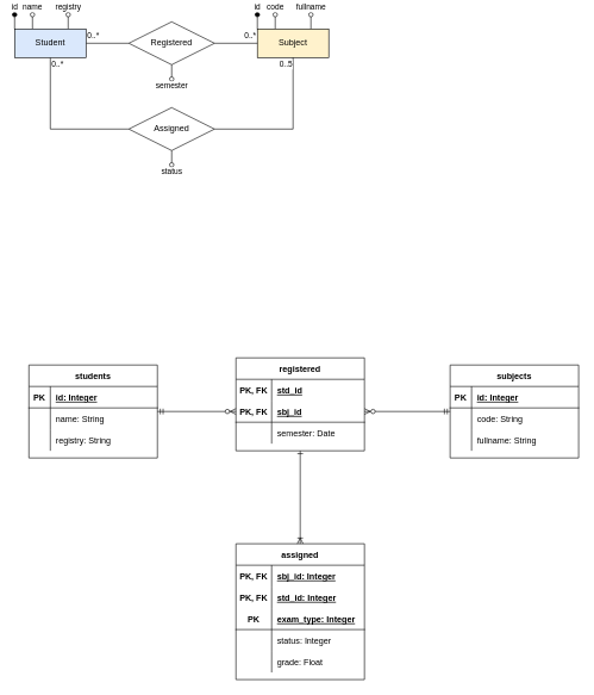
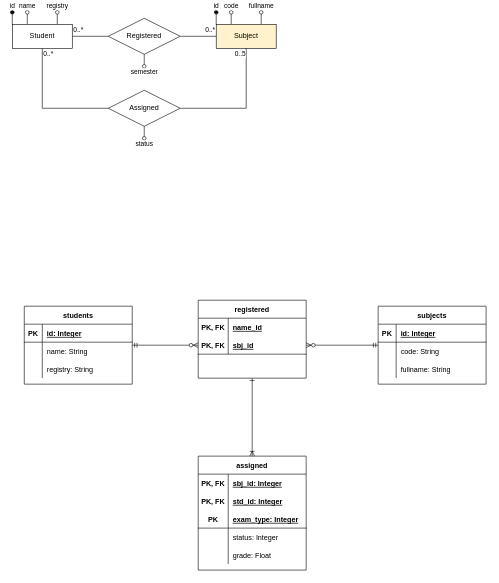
  <mxCell id="0" />
  <mxCell id="1" parent="0" />
  <mxCell id="2" value="0..*" style="edgeStyle=orthogonalEdgeStyle;rounded=0;orthogonalLoop=1;jettySize=auto;html=1;exitX=1;exitY=0.5;exitDx=0;exitDy=0;entryX=0;entryY=0.5;entryDx=0;entryDy=0;endArrow=none;endFill=0;" parent="1" source="7" target="14" edge="1"><mxGeometry x="-0.667" y="10" relative="1" as="geometry"><mxPoint as="offset" /></mxGeometry></mxCell>
  <mxCell id="3" value="id" style="edgeStyle=orthogonalEdgeStyle;rounded=0;orthogonalLoop=1;jettySize=auto;html=1;endArrow=oval;endFill=1;exitX=0;exitY=0;exitDx=0;exitDy=0;" parent="1" source="7" edge="1"><mxGeometry x="1" y="10" relative="1" as="geometry"><mxPoint x="20" y="20" as="targetPoint" /><mxPoint x="40" y="170" as="sourcePoint" /><mxPoint x="10" y="-10" as="offset" /></mxGeometry></mxCell>
  <mxCell id="4" value="name" style="edgeStyle=orthogonalEdgeStyle;rounded=0;orthogonalLoop=1;jettySize=auto;html=1;exitX=0.25;exitY=0;exitDx=0;exitDy=0;endArrow=oval;endFill=0;" parent="1" source="7" edge="1"><mxGeometry x="1" y="10" relative="1" as="geometry"><mxPoint x="45" y="20" as="targetPoint" /><mxPoint x="10" y="-10" as="offset" /></mxGeometry></mxCell>
  <mxCell id="5" value="registry" style="edgeStyle=orthogonalEdgeStyle;rounded=0;orthogonalLoop=1;jettySize=auto;html=1;endArrow=oval;endFill=0;exitX=0.75;exitY=0;exitDx=0;exitDy=0;" parent="1" source="7" edge="1"><mxGeometry x="1" y="10" relative="1" as="geometry"><mxPoint x="95" y="20" as="targetPoint" /><mxPoint x="80" y="100" as="sourcePoint" /><mxPoint x="10" y="-10" as="offset" /></mxGeometry></mxCell>
  <mxCell id="6" value="0..*" style="edgeStyle=orthogonalEdgeStyle;rounded=0;orthogonalLoop=1;jettySize=auto;html=1;exitX=0.5;exitY=1;exitDx=0;exitDy=0;entryX=0;entryY=0.5;entryDx=0;entryDy=0;startArrow=none;startFill=0;endArrow=none;endFill=0;" parent="1" source="7" target="66" edge="1"><mxGeometry x="-0.905" y="10" relative="1" as="geometry"><mxPoint as="offset" /></mxGeometry></mxCell>
- <mxCell id="7" value="Student" style="whiteSpace=wrap;html=1;align=center;fillColor=#dae8fc;" parent="1" vertex="1"><mxGeometry x="20" y="40" width="100" height="40" as="geometry" /></mxCell>
+ <mxCell id="7" value="Student" style="whiteSpace=wrap;html=1;align=center;" parent="1" vertex="1"><mxGeometry x="20" y="40" width="100" height="40" as="geometry" /></mxCell>
  <mxCell id="8" value="id" style="edgeStyle=orthogonalEdgeStyle;rounded=0;orthogonalLoop=1;jettySize=auto;html=1;exitX=0;exitY=0;exitDx=0;exitDy=0;endArrow=oval;endFill=1;" parent="1" source="11" edge="1"><mxGeometry x="1" y="10" relative="1" as="geometry"><mxPoint x="360" y="20" as="targetPoint" /><mxPoint x="10" y="-10" as="offset" /></mxGeometry></mxCell>
  <mxCell id="9" value="code" style="edgeStyle=orthogonalEdgeStyle;rounded=0;orthogonalLoop=1;jettySize=auto;html=1;exitX=0.25;exitY=0;exitDx=0;exitDy=0;endArrow=oval;endFill=0;" parent="1" source="11" edge="1"><mxGeometry x="1" y="10" relative="1" as="geometry"><mxPoint x="385" y="20" as="targetPoint" /><mxPoint x="10" y="-10" as="offset" /></mxGeometry></mxCell>
  <mxCell id="10" value="fullname" style="edgeStyle=orthogonalEdgeStyle;rounded=0;orthogonalLoop=1;jettySize=auto;html=1;exitX=0.75;exitY=0;exitDx=0;exitDy=0;endArrow=oval;endFill=0;" parent="1" source="11" edge="1"><mxGeometry x="1" y="10" relative="1" as="geometry"><mxPoint x="435" y="20" as="targetPoint" /><mxPoint x="10" y="-10" as="offset" /></mxGeometry></mxCell>
  <mxCell id="11" value="Subject" style="whiteSpace=wrap;html=1;align=center;fillColor=#fff2cc;" parent="1" vertex="1"><mxGeometry x="360" y="40" width="100" height="40" as="geometry" /></mxCell>
  <mxCell id="12" style="edgeStyle=orthogonalEdgeStyle;rounded=0;orthogonalLoop=1;jettySize=auto;html=1;exitX=0.5;exitY=1;exitDx=0;exitDy=0;" parent="1" source="11" target="11" edge="1"><mxGeometry relative="1" as="geometry" /></mxCell>
  <mxCell id="13" value="0..*" style="edgeStyle=orthogonalEdgeStyle;rounded=0;orthogonalLoop=1;jettySize=auto;html=1;exitX=1;exitY=0.5;exitDx=0;exitDy=0;endArrow=none;endFill=0;" parent="1" source="14" target="11" edge="1"><mxGeometry x="0.667" y="10" relative="1" as="geometry"><mxPoint as="offset" /></mxGeometry></mxCell>
  <mxCell id="14" value="Registered" style="shape=rhombus;perimeter=rhombusPerimeter;whiteSpace=wrap;html=1;align=center;" parent="1" vertex="1"><mxGeometry x="180" y="30" width="120" height="60" as="geometry" /></mxCell>
  <mxCell id="15" value="semester" style="endArrow=oval;html=1;endFill=0;exitX=0.5;exitY=1;exitDx=0;exitDy=0;" parent="1" source="14" edge="1"><mxGeometry x="1" y="10" width="50" height="50" relative="1" as="geometry"><mxPoint x="240" y="120" as="sourcePoint" /><mxPoint x="240" y="110" as="targetPoint" /><mxPoint x="-10" y="10" as="offset" /></mxGeometry></mxCell>
  <mxCell id="16" value="students" style="shape=table;startSize=30;container=1;collapsible=1;childLayout=tableLayout;fixedRows=1;rowLines=0;fontStyle=1;align=center;resizeLast=1;" parent="1" vertex="1"><mxGeometry x="40" y="510" width="180" height="130" as="geometry" /></mxCell>
  <mxCell id="17" value="" style="shape=partialRectangle;collapsible=0;dropTarget=0;pointerEvents=0;fillColor=none;top=0;left=0;bottom=1;right=0;points=[[0,0.5],[1,0.5]];portConstraint=eastwest;" parent="16" vertex="1"><mxGeometry y="30" width="180" height="30" as="geometry" /></mxCell>
  <mxCell id="18" value="PK" style="shape=partialRectangle;connectable=0;fillColor=none;top=0;left=0;bottom=0;right=0;fontStyle=1;overflow=hidden;" parent="17" vertex="1"><mxGeometry width="30" height="30" as="geometry" /></mxCell>
  <mxCell id="19" value="id: Integer" style="shape=partialRectangle;connectable=0;fillColor=none;top=0;left=0;bottom=0;right=0;align=left;spacingLeft=6;fontStyle=5;overflow=hidden;" parent="17" vertex="1"><mxGeometry x="30" width="150" height="30" as="geometry" /></mxCell>
  <mxCell id="20" value="" style="shape=partialRectangle;collapsible=0;dropTarget=0;pointerEvents=0;fillColor=none;top=0;left=0;bottom=0;right=0;points=[[0,0.5],[1,0.5]];portConstraint=eastwest;" parent="16" vertex="1"><mxGeometry y="60" width="180" height="30" as="geometry" /></mxCell>
  <mxCell id="21" value="" style="shape=partialRectangle;connectable=0;fillColor=none;top=0;left=0;bottom=0;right=0;editable=1;overflow=hidden;" parent="20" vertex="1"><mxGeometry width="30" height="30" as="geometry" /></mxCell>
  <mxCell id="22" value="name: String" style="shape=partialRectangle;connectable=0;fillColor=none;top=0;left=0;bottom=0;right=0;align=left;spacingLeft=6;overflow=hidden;" parent="20" vertex="1"><mxGeometry x="30" width="150" height="30" as="geometry" /></mxCell>
  <mxCell id="23" value="" style="shape=partialRectangle;collapsible=0;dropTarget=0;pointerEvents=0;fillColor=none;top=0;left=0;bottom=0;right=0;points=[[0,0.5],[1,0.5]];portConstraint=eastwest;" parent="16" vertex="1"><mxGeometry y="90" width="180" height="30" as="geometry" /></mxCell>
  <mxCell id="24" value="" style="shape=partialRectangle;connectable=0;fillColor=none;top=0;left=0;bottom=0;right=0;editable=1;overflow=hidden;" parent="23" vertex="1"><mxGeometry width="30" height="30" as="geometry" /></mxCell>
  <mxCell id="25" value="registry: String" style="shape=partialRectangle;connectable=0;fillColor=none;top=0;left=0;bottom=0;right=0;align=left;spacingLeft=6;overflow=hidden;" parent="23" vertex="1"><mxGeometry x="30" width="150" height="30" as="geometry" /></mxCell>
  <mxCell id="26" style="edgeStyle=orthogonalEdgeStyle;rounded=1;orthogonalLoop=1;jettySize=auto;html=1;exitX=0;exitY=0.5;exitDx=0;exitDy=0;endArrow=ERmandOne;endFill=0;startArrow=ERzeroToMany;startFill=1;" parent="1" source="32" target="16" edge="1"><mxGeometry relative="1" as="geometry" /></mxCell>
  <mxCell id="27" style="edgeStyle=orthogonalEdgeStyle;rounded=1;orthogonalLoop=1;jettySize=auto;html=1;exitX=1;exitY=0.5;exitDx=0;exitDy=0;startArrow=ERzeroToMany;startFill=1;endArrow=ERmandOne;endFill=0;" parent="1" source="32" target="38" edge="1"><mxGeometry relative="1" as="geometry" /></mxCell>
  <mxCell id="28" value="registered" style="shape=table;startSize=30;container=1;collapsible=1;childLayout=tableLayout;fixedRows=1;rowLines=0;fontStyle=1;align=center;resizeLast=1;" parent="1" vertex="1"><mxGeometry x="330" y="500" width="180" height="130" as="geometry" /></mxCell>
  <mxCell id="29" value="" style="shape=partialRectangle;collapsible=0;dropTarget=0;pointerEvents=0;fillColor=none;top=0;left=0;bottom=1;right=0;points=[[0,0.5],[1,0.5]];portConstraint=eastwest;strokeColor=none;" parent="28" vertex="1"><mxGeometry y="30" width="180" height="30" as="geometry" /></mxCell>
  <mxCell id="30" value="PK, FK" style="shape=partialRectangle;connectable=0;fillColor=none;top=0;left=0;bottom=0;right=0;fontStyle=1;overflow=hidden;" parent="29" vertex="1"><mxGeometry width="50" height="30" as="geometry" /></mxCell>
- <mxCell id="31" value="std_id" style="shape=partialRectangle;connectable=0;fillColor=none;top=0;left=0;bottom=0;right=0;align=left;spacingLeft=6;fontStyle=5;overflow=hidden;" parent="29" vertex="1"><mxGeometry x="50" width="130" height="30" as="geometry" /></mxCell>
+ <mxCell id="31" value="name_id" style="shape=partialRectangle;connectable=0;fillColor=none;top=0;left=0;bottom=0;right=0;align=left;spacingLeft=6;fontStyle=5;overflow=hidden;" parent="29" vertex="1"><mxGeometry x="50" width="130" height="30" as="geometry" /></mxCell>
  <mxCell id="32" value="" style="shape=partialRectangle;collapsible=0;dropTarget=0;pointerEvents=0;fillColor=none;top=0;left=0;bottom=1;right=0;points=[[0,0.5],[1,0.5]];portConstraint=eastwest;" parent="28" vertex="1"><mxGeometry y="60" width="180" height="30" as="geometry" /></mxCell>
  <mxCell id="33" value="PK, FK" style="shape=partialRectangle;connectable=0;fillColor=none;top=0;left=0;bottom=0;right=0;fontStyle=1;overflow=hidden;" parent="32" vertex="1"><mxGeometry width="50" height="30" as="geometry" /></mxCell>
  <mxCell id="34" value="sbj_id" style="shape=partialRectangle;connectable=0;fillColor=none;top=0;left=0;bottom=0;right=0;align=left;spacingLeft=6;fontStyle=5;overflow=hidden;" parent="32" vertex="1"><mxGeometry x="50" width="130" height="30" as="geometry" /></mxCell>
  <mxCell id="35" value="" style="shape=partialRectangle;collapsible=0;dropTarget=0;pointerEvents=0;fillColor=none;top=0;left=0;bottom=0;right=0;points=[[0,0.5],[1,0.5]];portConstraint=eastwest;" parent="28" vertex="1"><mxGeometry y="90" width="180" height="30" as="geometry" /></mxCell>
  <mxCell id="36" value="" style="shape=partialRectangle;connectable=0;fillColor=none;top=0;left=0;bottom=0;right=0;editable=1;overflow=hidden;" parent="35" vertex="1"><mxGeometry width="50" height="30" as="geometry" /></mxCell>
- <mxCell id="37" value="semester: Date" style="shape=partialRectangle;connectable=0;fillColor=none;top=0;left=0;bottom=0;right=0;align=left;spacingLeft=6;overflow=hidden;" parent="35" vertex="1"><mxGeometry x="50" width="130" height="30" as="geometry" /></mxCell>
  <mxCell id="38" value="subjects" style="shape=table;startSize=30;container=1;collapsible=1;childLayout=tableLayout;fixedRows=1;rowLines=0;fontStyle=1;align=center;resizeLast=1;" parent="1" vertex="1"><mxGeometry x="630" y="510" width="180" height="130" as="geometry" /></mxCell>
  <mxCell id="39" value="" style="shape=partialRectangle;collapsible=0;dropTarget=0;pointerEvents=0;fillColor=none;top=0;left=0;bottom=1;right=0;points=[[0,0.5],[1,0.5]];portConstraint=eastwest;" parent="38" vertex="1"><mxGeometry y="30" width="180" height="30" as="geometry" /></mxCell>
  <mxCell id="40" value="PK" style="shape=partialRectangle;connectable=0;fillColor=none;top=0;left=0;bottom=0;right=0;fontStyle=1;overflow=hidden;" parent="39" vertex="1"><mxGeometry width="30" height="30" as="geometry" /></mxCell>
  <mxCell id="41" value="id: Integer" style="shape=partialRectangle;connectable=0;fillColor=none;top=0;left=0;bottom=0;right=0;align=left;spacingLeft=6;fontStyle=5;overflow=hidden;" parent="39" vertex="1"><mxGeometry x="30" width="150" height="30" as="geometry" /></mxCell>
  <mxCell id="42" value="" style="shape=partialRectangle;collapsible=0;dropTarget=0;pointerEvents=0;fillColor=none;top=0;left=0;bottom=0;right=0;points=[[0,0.5],[1,0.5]];portConstraint=eastwest;" parent="38" vertex="1"><mxGeometry y="60" width="180" height="30" as="geometry" /></mxCell>
  <mxCell id="43" value="" style="shape=partialRectangle;connectable=0;fillColor=none;top=0;left=0;bottom=0;right=0;editable=1;overflow=hidden;" parent="42" vertex="1"><mxGeometry width="30" height="30" as="geometry" /></mxCell>
  <mxCell id="44" value="code: String" style="shape=partialRectangle;connectable=0;fillColor=none;top=0;left=0;bottom=0;right=0;align=left;spacingLeft=6;overflow=hidden;" parent="42" vertex="1"><mxGeometry x="30" width="150" height="30" as="geometry" /></mxCell>
  <mxCell id="45" value="" style="shape=partialRectangle;collapsible=0;dropTarget=0;pointerEvents=0;fillColor=none;top=0;left=0;bottom=0;right=0;points=[[0,0.5],[1,0.5]];portConstraint=eastwest;" parent="38" vertex="1"><mxGeometry y="90" width="180" height="30" as="geometry" /></mxCell>
  <mxCell id="46" value="" style="shape=partialRectangle;connectable=0;fillColor=none;top=0;left=0;bottom=0;right=0;editable=1;overflow=hidden;" parent="45" vertex="1"><mxGeometry width="30" height="30" as="geometry" /></mxCell>
  <mxCell id="47" value="fullname: String" style="shape=partialRectangle;connectable=0;fillColor=none;top=0;left=0;bottom=0;right=0;align=left;spacingLeft=6;overflow=hidden;" parent="45" vertex="1"><mxGeometry x="30" width="150" height="30" as="geometry" /></mxCell>
  <mxCell id="48" value="assigned" style="shape=table;startSize=30;container=1;collapsible=1;childLayout=tableLayout;fixedRows=1;rowLines=0;fontStyle=1;align=center;resizeLast=1;" parent="1" vertex="1"><mxGeometry x="330" y="760" width="180" height="190" as="geometry" /></mxCell>
  <mxCell id="49" value="" style="shape=partialRectangle;collapsible=0;dropTarget=0;pointerEvents=0;fillColor=none;top=0;left=0;bottom=1;right=0;points=[[0,0.5],[1,0.5]];portConstraint=eastwest;strokeColor=none;" parent="48" vertex="1"><mxGeometry y="30" width="180" height="30" as="geometry" /></mxCell>
  <mxCell id="50" value="PK, FK" style="shape=partialRectangle;connectable=0;fillColor=none;top=0;left=0;bottom=0;right=0;fontStyle=1;overflow=hidden;" parent="49" vertex="1"><mxGeometry width="50" height="30" as="geometry" /></mxCell>
  <mxCell id="51" value="sbj_id: Integer" style="shape=partialRectangle;connectable=0;fillColor=none;top=0;left=0;bottom=0;right=0;align=left;spacingLeft=6;fontStyle=5;overflow=hidden;" parent="49" vertex="1"><mxGeometry x="50" width="130" height="30" as="geometry" /></mxCell>
  <mxCell id="52" value="" style="shape=partialRectangle;collapsible=0;dropTarget=0;pointerEvents=0;fillColor=none;top=0;left=0;bottom=1;right=0;points=[[0,0.5],[1,0.5]];portConstraint=eastwest;strokeColor=none;" parent="48" vertex="1"><mxGeometry y="60" width="180" height="30" as="geometry" /></mxCell>
  <mxCell id="53" value="PK, FK" style="shape=partialRectangle;connectable=0;fillColor=none;top=0;left=0;bottom=0;right=0;fontStyle=1;overflow=hidden;" parent="52" vertex="1"><mxGeometry width="50" height="30" as="geometry" /></mxCell>
  <mxCell id="54" value="std_id: Integer" style="shape=partialRectangle;connectable=0;fillColor=none;top=0;left=0;bottom=0;right=0;align=left;spacingLeft=6;fontStyle=5;overflow=hidden;" parent="52" vertex="1"><mxGeometry x="50" width="130" height="30" as="geometry" /></mxCell>
  <mxCell id="55" value="" style="shape=partialRectangle;collapsible=0;dropTarget=0;pointerEvents=0;fillColor=none;top=0;left=0;bottom=1;right=0;points=[[0,0.5],[1,0.5]];portConstraint=eastwest;" vertex="1" parent="48"><mxGeometry y="90" width="180" height="30" as="geometry" /></mxCell>
  <mxCell id="56" value="PK" style="shape=partialRectangle;connectable=0;fillColor=none;top=0;left=0;bottom=0;right=0;fontStyle=1;overflow=hidden;" vertex="1" parent="55"><mxGeometry width="50" height="30" as="geometry" /></mxCell>
  <mxCell id="57" value="exam_type: Integer" style="shape=partialRectangle;connectable=0;fillColor=none;top=0;left=0;bottom=0;right=0;align=left;spacingLeft=6;fontStyle=5;overflow=hidden;" vertex="1" parent="55"><mxGeometry x="50" width="130" height="30" as="geometry" /></mxCell>
  <mxCell id="58" value="" style="shape=partialRectangle;collapsible=0;dropTarget=0;pointerEvents=0;fillColor=none;top=0;left=0;bottom=0;right=0;points=[[0,0.5],[1,0.5]];portConstraint=eastwest;" parent="48" vertex="1"><mxGeometry y="120" width="180" height="30" as="geometry" /></mxCell>
  <mxCell id="59" value="" style="shape=partialRectangle;connectable=0;fillColor=none;top=0;left=0;bottom=0;right=0;editable=1;overflow=hidden;" parent="58" vertex="1"><mxGeometry width="50" height="30" as="geometry" /></mxCell>
  <mxCell id="60" value="status: Integer" style="shape=partialRectangle;connectable=0;fillColor=none;top=0;left=0;bottom=0;right=0;align=left;spacingLeft=6;overflow=hidden;" parent="58" vertex="1"><mxGeometry x="50" width="130" height="30" as="geometry" /></mxCell>
  <mxCell id="61" value="" style="shape=partialRectangle;collapsible=0;dropTarget=0;pointerEvents=0;fillColor=none;top=0;left=0;bottom=0;right=0;points=[[0,0.5],[1,0.5]];portConstraint=eastwest;" vertex="1" parent="48"><mxGeometry y="150" width="180" height="30" as="geometry" /></mxCell>
  <mxCell id="62" value="" style="shape=partialRectangle;connectable=0;fillColor=none;top=0;left=0;bottom=0;right=0;editable=1;overflow=hidden;" vertex="1" parent="61"><mxGeometry width="50" height="30" as="geometry" /></mxCell>
  <mxCell id="63" value="grade: Float" style="shape=partialRectangle;connectable=0;fillColor=none;top=0;left=0;bottom=0;right=0;align=left;spacingLeft=6;overflow=hidden;" vertex="1" parent="61"><mxGeometry x="50" width="130" height="30" as="geometry" /></mxCell>
  <mxCell id="64" value="0..5" style="edgeStyle=orthogonalEdgeStyle;rounded=0;orthogonalLoop=1;jettySize=auto;html=1;exitX=1;exitY=0.5;exitDx=0;exitDy=0;entryX=0.5;entryY=1;entryDx=0;entryDy=0;startArrow=none;startFill=0;endArrow=none;endFill=0;" parent="1" source="66" target="11" edge="1"><mxGeometry x="0.905" y="10" relative="1" as="geometry"><mxPoint as="offset" /></mxGeometry></mxCell>
  <mxCell id="65" value="status" style="edgeStyle=orthogonalEdgeStyle;rounded=0;orthogonalLoop=1;jettySize=auto;html=1;exitX=0.5;exitY=1;exitDx=0;exitDy=0;startArrow=none;startFill=0;endArrow=oval;endFill=0;" parent="1" source="66" edge="1"><mxGeometry x="1" y="10" relative="1" as="geometry"><mxPoint x="240" y="230" as="targetPoint" /><mxPoint x="-10" y="10" as="offset" /></mxGeometry></mxCell>
  <mxCell id="66" value="Assigned" style="shape=rhombus;perimeter=rhombusPerimeter;whiteSpace=wrap;html=1;align=center;strokeColor=#000000;" parent="1" vertex="1"><mxGeometry x="180" y="150" width="120" height="60" as="geometry" /></mxCell>
  <mxCell id="67" value="" style="edgeStyle=orthogonalEdgeStyle;fontSize=12;html=1;endArrow=ERone;endFill=1;exitX=0.5;exitY=0;exitDx=0;exitDy=0;startArrow=ERoneToMany;startFill=0;" edge="1" parent="1" source="48" target="28"><mxGeometry width="100" height="100" relative="1" as="geometry"><mxPoint x="140" y="830" as="sourcePoint" /><mxPoint x="240" y="730" as="targetPoint" /></mxGeometry></mxCell>
